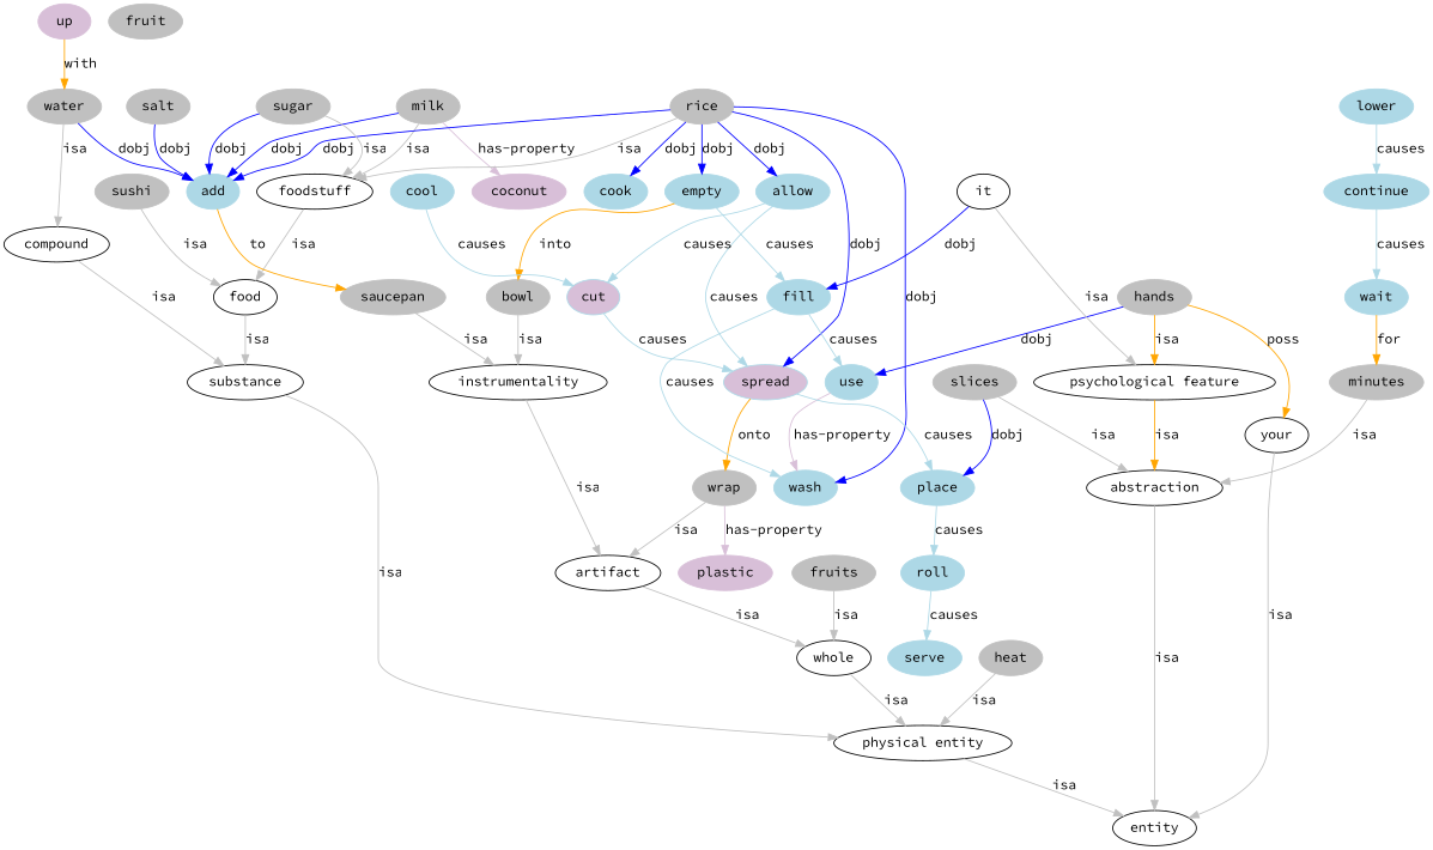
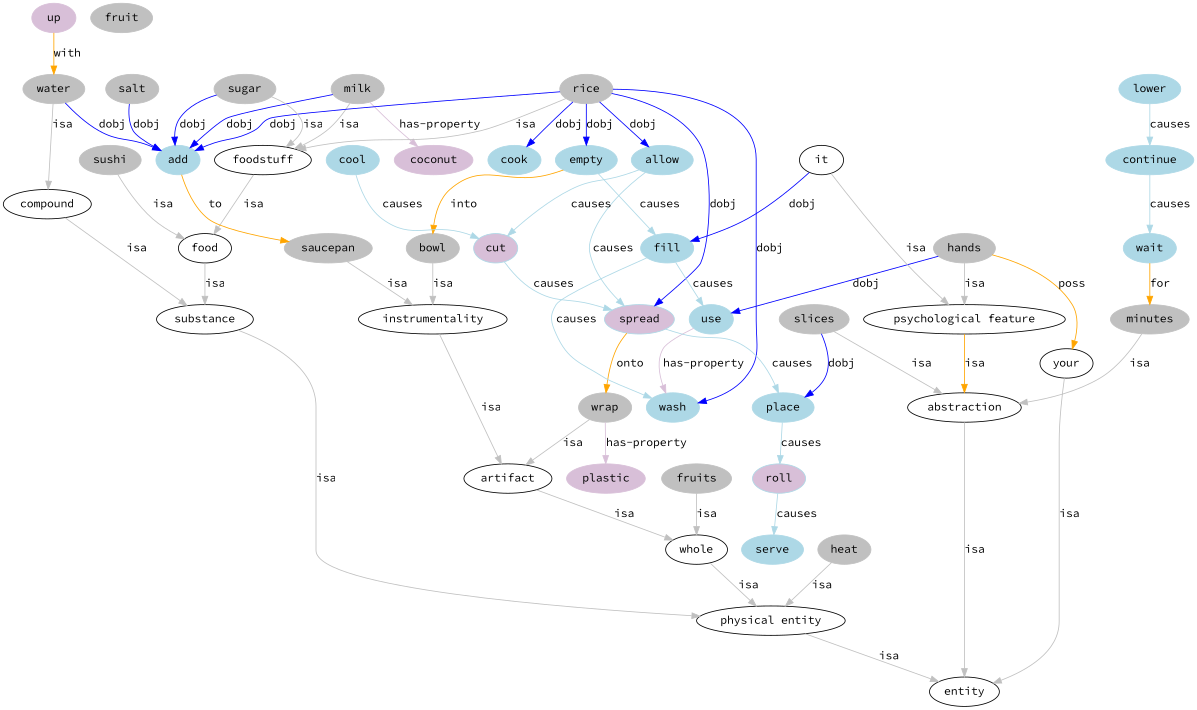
  digraph {
    fontname="Source Code Pro"
    node [fontname="Source Code Pro" color=lightblue style=filled]
    edge [color=grey fontname="Source Code Pro"]
    your [color="" style=""]
    entity [color="" style=""]
    whole [color="" style=""]
    "physical entity" [color="" style=""]
    bowl [color=grey]
    instrumentality [color="" style=""]
    artifact [color="" style=""]
    fruits [color=grey]
    hands [color=grey]
    "psychological feature" [color="" style=""]
    use
    abstraction [color="" style=""]
    wash
    heat [color=grey]
    substance [color="" style=""]
    milk [color=grey]
    foodstuff [color="" style=""]
    add
    coconut [color=thistle]
    food [color="" style=""]
    saucepan [color=grey]
    minutes [color=grey]
    rice [color=grey]
    allow
    spread [fillcolor=thistle]
    empty
    cook
    cut [fillcolor=thistle]
    place
    wrap [color=grey]
    fill
    compound [color="" style=""]
    slices [color=grey]
-   roll
+   roll [fillcolor=thistle]
    sugar [color=grey]
    sushi [color=grey]
    water [color=grey]
    plastic [color=thistle]
    it [color="" style=""]
    salt [color=grey]
    continue
    wait
    cool
    lower
    serve
    up [color=thistle]
    fruit [color=grey]
    your -> entity [label=isa]
    whole -> "physical entity" [label=isa]
    "physical entity" -> entity [label=isa]
    bowl -> instrumentality [label=isa]
    instrumentality -> artifact [label=isa]
    artifact -> whole [label=isa]
    fruits -> whole [label=isa]
    hands -> your [color=orange label=poss]
-   hands -> "psychological feature" [color=orange label=isa]
+   hands -> "psychological feature" [label=isa]
    hands -> use [color=blue label=dobj]
    "psychological feature" -> abstraction [color=orange label=isa]
    use -> wash [color=thistle label="has-property"]
    abstraction -> entity [label=isa]
    heat -> "physical entity" [label=isa]
    substance -> "physical entity" [label=isa]
    milk -> foodstuff [label=isa]
    milk -> add [color=blue label=dobj]
    milk -> coconut [color=thistle label="has-property"]
    foodstuff -> food [label=isa]
    add -> saucepan [color=orange label=to]
    food -> substance [label=isa]
    saucepan -> instrumentality [label=isa]
    minutes -> abstraction [label=isa]
    rice -> wash [color=blue label=dobj]
    rice -> foodstuff [label=isa]
    rice -> add [color=blue label=dobj]
    rice -> allow [color=blue label=dobj]
    rice -> spread [color=blue label=dobj]
    rice -> empty [color=blue label=dobj]
    rice -> cook [color=blue label=dobj]
    allow -> spread [color=lightblue label=causes]
    allow -> cut [color=lightblue label=causes]
    spread -> place [color=lightblue label=causes]
    spread -> wrap [color=orange label=onto]
    empty -> bowl [color=orange label=into]
    empty -> fill [color=lightblue label=causes]
    cut -> spread [color=lightblue label=causes]
    place -> roll [color=lightblue label=causes]
    wrap -> artifact [label=isa]
    wrap -> plastic [color=thistle label="has-property"]
    fill -> use [color=lightblue label=causes]
    fill -> wash [color=lightblue label=causes]
    compound -> substance [label=isa]
    slices -> abstraction [label=isa]
    slices -> place [color=blue label=dobj]
    roll -> serve [color=lightblue label=causes]
    sugar -> foodstuff [label=isa]
    sugar -> add [color=blue label=dobj]
    sushi -> food [label=isa]
    water -> add [color=blue label=dobj]
    water -> compound [label=isa]
    it -> "psychological feature" [label=isa]
    it -> fill [color=blue label=dobj]
    salt -> add [color=blue label=dobj]
    continue -> wait [color=lightblue label=causes]
    wait -> minutes [color=orange label=for]
    cool -> cut [color=lightblue label=causes]
    lower -> continue [color=lightblue label=causes]
    up -> water [color=orange label=with]
  }
